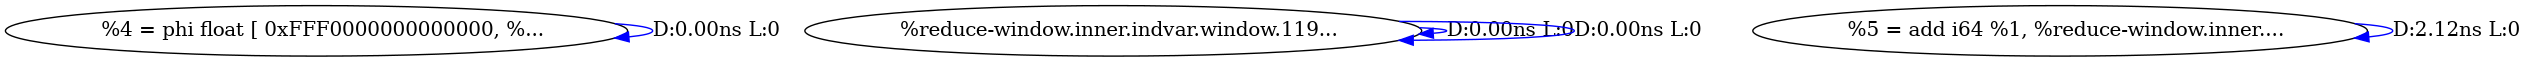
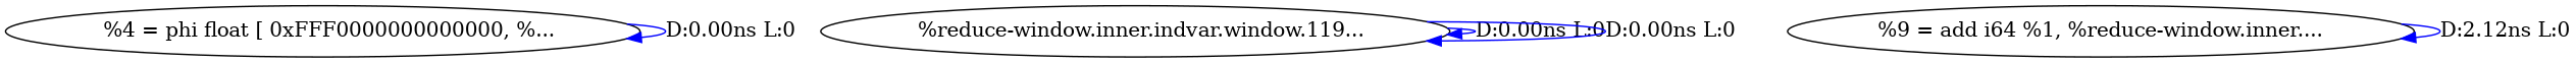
  digraph {
    edge [color=blue]
    n1 [label="  %4 = phi float [ 0xFFF0000000000000, %..."]
    n2 [label="  %reduce-window.inner.indvar.window.119..."]
-   n3 [label="  %5 = add i64 %1, %reduce-window.inner...."]
+   n3 [label="%9 = add i64 %1, %reduce-window.inner...."]
    n1 -> n1 [label="D:0.00ns L:0"]
    n2 -> n2 [label="D:0.00ns L:0"]
    n2 -> n2 [label="D:0.00ns L:0"]
    n3 -> n3 [label="D:2.12ns L:0"]
  }
